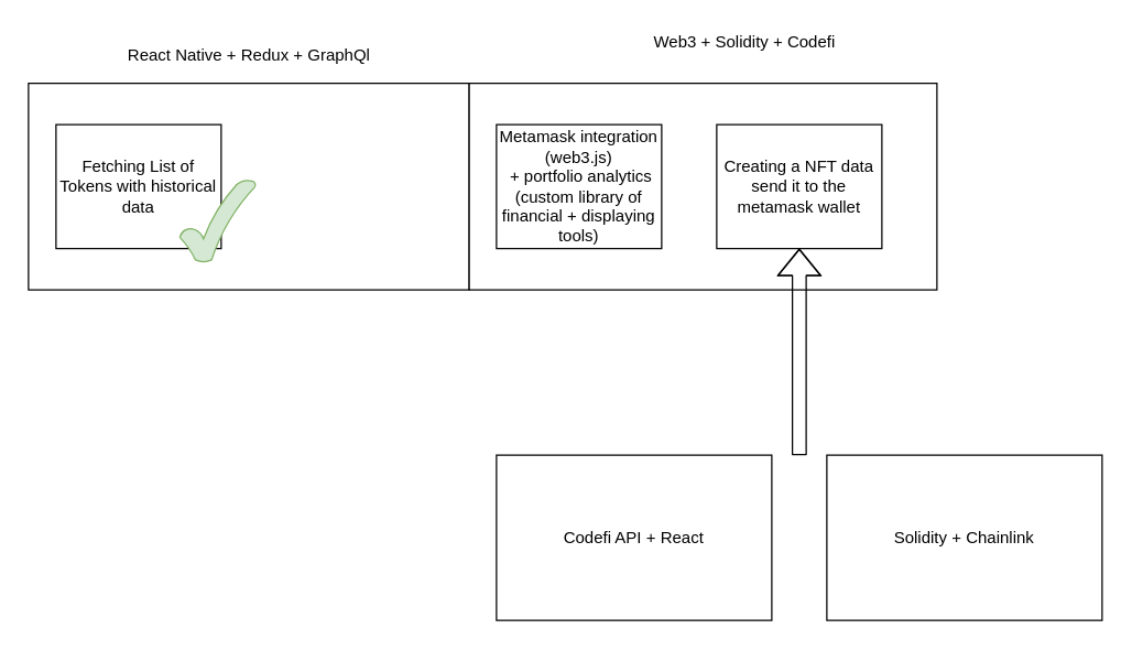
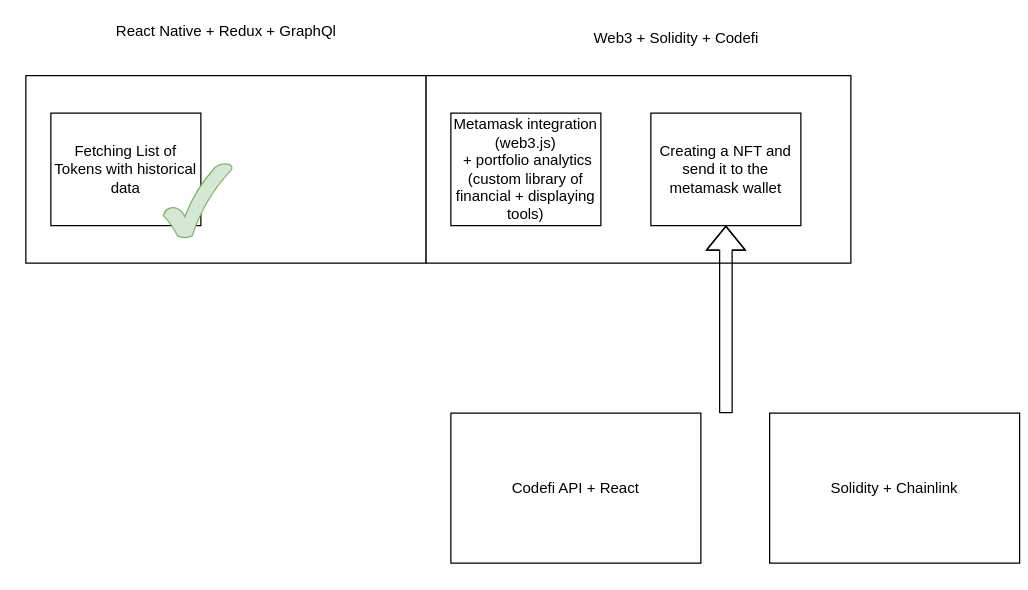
  <mxCell id="0" />
  <mxCell id="1" parent="0" />
  <mxCell id="2" value="" style="rounded=0;whiteSpace=wrap;html=1;" parent="1" vertex="1"><mxGeometry x="340" y="60" width="340" height="150" as="geometry" /></mxCell>
  <mxCell id="3" value="" style="rounded=0;whiteSpace=wrap;html=1;" parent="1" vertex="1"><mxGeometry x="20" y="60" width="320" height="150" as="geometry" /></mxCell>
  <mxCell id="4" value="Fetching List of Tokens with historical data" style="rounded=0;whiteSpace=wrap;html=1;" parent="1" vertex="1"><mxGeometry x="40" y="90" width="120" height="90" as="geometry" /></mxCell>
  <mxCell id="5" value="Metamask integration (web3.js)&lt;br&gt;&amp;nbsp;+ portfolio analytics (custom library of financial + displaying tools)" style="rounded=0;whiteSpace=wrap;html=1;" parent="1" vertex="1"><mxGeometry x="360" y="90" width="120" height="90" as="geometry" /></mxCell>
- <mxCell id="6" value="Creating a NFT data send it to the metamask wallet" style="rounded=0;whiteSpace=wrap;html=1;" parent="1" vertex="1"><mxGeometry x="520" y="90" width="120" height="90" as="geometry" /></mxCell>
- <mxCell id="7" value="React Native + Redux&amp;nbsp;+ GraphQl" style="text;html=1;align=center;verticalAlign=middle;resizable=0;points=[];autosize=1;" parent="1" vertex="1"><mxGeometry x="85" y="30" width="190" height="20" as="geometry" /></mxCell>
+ <mxCell id="6" value="Creating a NFT and send it to the metamask wallet" style="rounded=0;whiteSpace=wrap;html=1;" parent="1" vertex="1"><mxGeometry x="520" y="90" width="120" height="90" as="geometry" /></mxCell>
+ <mxCell id="7" value="React Native + Redux&amp;nbsp;+ GraphQl" style="text;html=1;align=center;verticalAlign=middle;resizable=0;points=[];autosize=1;" parent="1" vertex="1"><mxGeometry x="85" y="15" width="190" height="20" as="geometry" /></mxCell>
  <mxCell id="8" value="Web3 + Solidity + Codefi" style="text;html=1;align=center;verticalAlign=middle;resizable=0;points=[];autosize=1;" parent="1" vertex="1"><mxGeometry x="465" y="20" width="150" height="20" as="geometry" /></mxCell>
  <mxCell id="9" value="" style="verticalLabelPosition=bottom;verticalAlign=top;html=1;shape=mxgraph.basic.tick;fillColor=#d5e8d4;strokeColor=#82b366;" parent="1" vertex="1"><mxGeometry x="130" y="130" width="55" height="60" as="geometry" /></mxCell>
  <mxCell id="10" value="" style="shape=flexArrow;endArrow=classic;html=1;entryX=0.5;entryY=1;entryDx=0;entryDy=0;" edge="1" parent="1" target="6"><mxGeometry width="50" height="50" relative="1" as="geometry"><mxPoint x="580" y="330" as="sourcePoint" /><mxPoint x="550" y="230" as="targetPoint" /><Array as="points"><mxPoint x="580" y="280" /></Array></mxGeometry></mxCell>
  <mxCell id="11" value="Codefi API + React" style="rounded=0;whiteSpace=wrap;html=1;" vertex="1" parent="1"><mxGeometry x="360" y="330" width="200" height="120" as="geometry" /></mxCell>
- <mxCell id="12" value="Solidity + Chainlink" style="rounded=0;whiteSpace=wrap;html=1;" vertex="1" parent="1"><mxGeometry x="600" y="330" width="200" height="120" as="geometry" /></mxCell>
+ <mxCell id="12" value="Solidity + Chainlink" style="rounded=0;whiteSpace=wrap;html=1;" vertex="1" parent="1"><mxGeometry x="615" y="330" width="200" height="120" as="geometry" /></mxCell>
